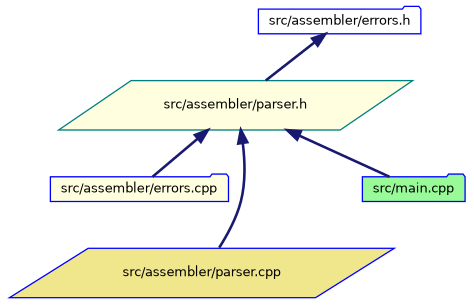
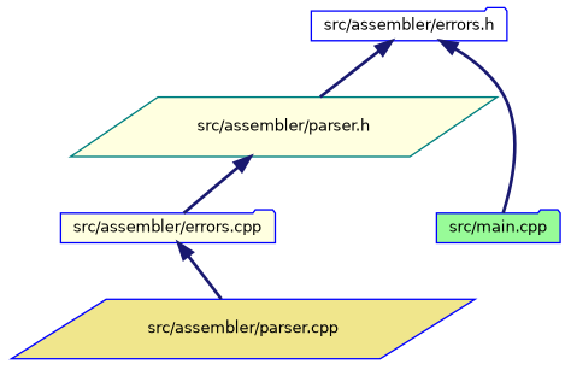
  digraph {
    node [color=blue fillcolor=lightyellow fontname=Helvetica fontsize=10 shape=folder style=filled]
    edge [color=midnightblue dir=back fontname=Helvetica fontsize=10 labelfontname=Helvetica labelfontsize=10 style=bold]
    n1 [fillcolor=white fontcolor=black height=0.2 label="src/assembler/errors.h" width=0.4]
    n2 [color=teal height=0.2 label="src/assembler/parser.h" shape=parallelogram width=0.4]
    n3 [height=0.2 label="src/assembler/errors.cpp" width=0.4]
    n4 [fillcolor=khaki height=0.2 label="src/assembler/parser.cpp" shape=parallelogram width=0.4]
    n5 [fillcolor=palegreen height=0.2 label="src/main.cpp" width=0.4]
    n1 -> n2
    n2 -> n3
-   n2 -> n4
-   n2 -> n5
+   n3 -> n4
+   n1 -> n5
  }
